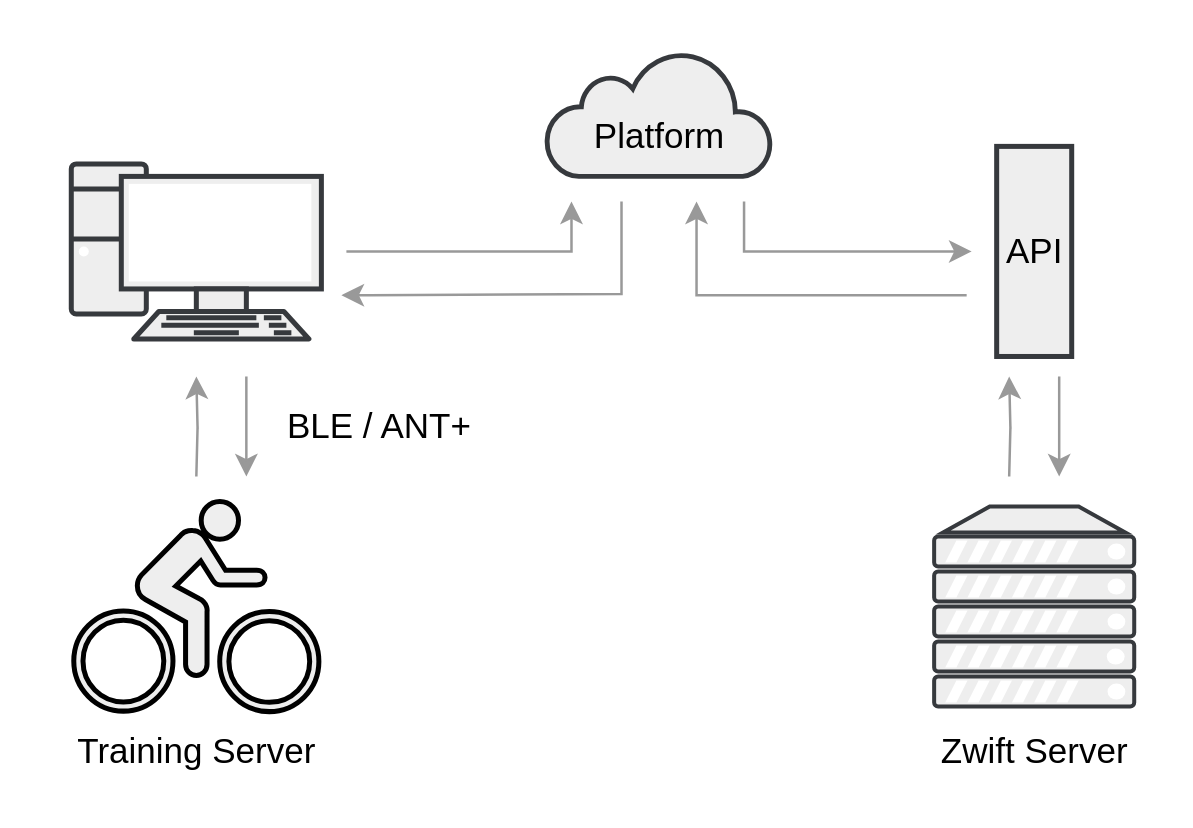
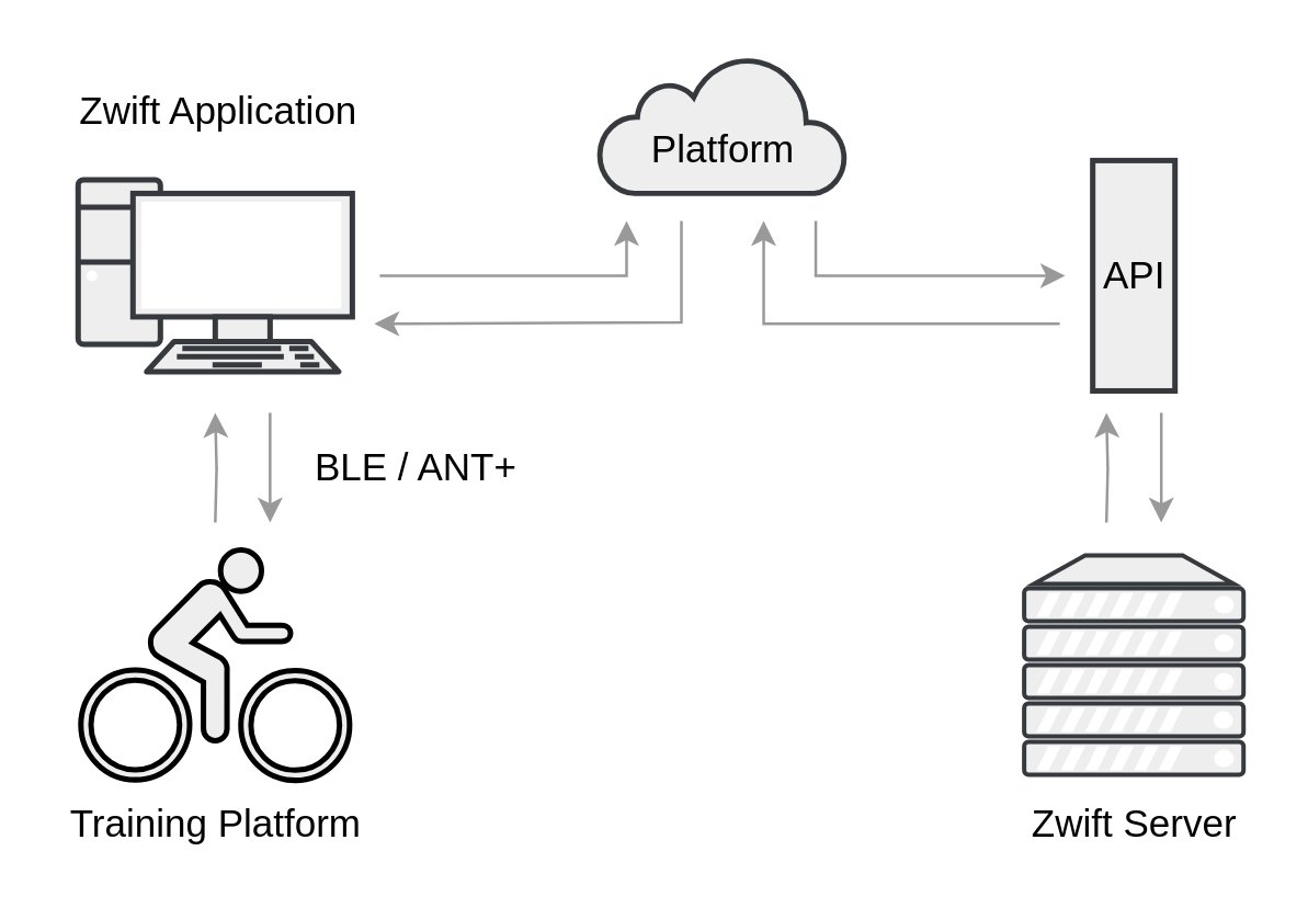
  <mxCell id="0" />
  <mxCell id="1" parent="0" />
  <mxCell id="2" value="" style="verticalAlign=top;verticalLabelPosition=bottom;labelPosition=center;align=center;html=1;outlineConnect=0;gradientDirection=north;strokeWidth=2;shape=mxgraph.networks.server;fillColor=#eeeeee;strokeColor=#36393d;" vertex="1" parent="1"><mxGeometry x="373" y="202" width="80" height="80" as="geometry" /></mxCell>
  <mxCell id="3" style="edgeStyle=orthogonalEdgeStyle;rounded=0;orthogonalLoop=1;jettySize=auto;html=1;startArrow=none;startFill=0;endArrow=classic;endFill=1;strokeColor=#999999;fontColor=#000000;" edge="1" parent="1"><mxGeometry relative="1" as="geometry"><mxPoint x="138" y="100" as="sourcePoint" /><mxPoint x="228" y="80" as="targetPoint" /><Array as="points"><mxPoint x="228" y="100" /><mxPoint x="228" y="80" /></Array></mxGeometry></mxCell>
  <mxCell id="4" value="" style="verticalAlign=top;verticalLabelPosition=bottom;labelPosition=center;align=center;html=1;outlineConnect=0;gradientDirection=north;strokeWidth=2;shape=mxgraph.networks.pc;fillColor=#eeeeee;strokeColor=#36393d;" vertex="1" parent="1"><mxGeometry x="28" y="65" width="100" height="70" as="geometry" /></mxCell>
  <mxCell id="5" style="edgeStyle=orthogonalEdgeStyle;orthogonalLoop=1;jettySize=auto;html=1;startArrow=none;startFill=0;endArrow=classic;endFill=1;strokeColor=#999999;fontColor=#000000;rounded=0;" edge="1" parent="1"><mxGeometry relative="1" as="geometry"><mxPoint x="297" y="80" as="sourcePoint" /><mxPoint x="388" y="100" as="targetPoint" /><Array as="points"><mxPoint x="297" y="100" /></Array></mxGeometry></mxCell>
  <mxCell id="6" value="&lt;font color=&quot;#000000&quot; style=&quot;font-size: 14px&quot;&gt;&lt;br&gt;Platform&lt;/font&gt;" style="html=1;outlineConnect=0;gradientDirection=north;strokeWidth=2;shape=mxgraph.networks.cloud;fillColor=#eeeeee;strokeColor=#36393d;" vertex="1" parent="1"><mxGeometry x="218" y="20" width="90" height="50" as="geometry" /></mxCell>
  <mxCell id="7" style="edgeStyle=orthogonalEdgeStyle;rounded=0;orthogonalLoop=1;jettySize=auto;html=1;fillColor=#eeeeee;strokeColor=#999999;" edge="1" parent="1"><mxGeometry relative="1" as="geometry"><mxPoint x="78" y="190" as="sourcePoint" /><mxPoint x="78" y="150" as="targetPoint" /></mxGeometry></mxCell>
  <mxCell id="8" value="" style="shape=mxgraph.signs.sports.cycling;html=1;pointerEvents=1;fillColor=#eeeeee;verticalLabelPosition=bottom;verticalAlign=top;align=center;strokeWidth=2;" vertex="1" parent="1"><mxGeometry x="29" y="200" width="98" height="84" as="geometry" /></mxCell>
  <mxCell id="9" style="edgeStyle=orthogonalEdgeStyle;rounded=0;orthogonalLoop=1;jettySize=auto;html=1;fillColor=#eeeeee;strokeColor=#999999;startArrow=classic;startFill=1;endArrow=none;endFill=0;" edge="1" parent="1"><mxGeometry relative="1" as="geometry"><mxPoint x="98" y="190" as="sourcePoint" /><mxPoint x="98" y="150" as="targetPoint" /><Array as="points"><mxPoint x="98" y="160" /><mxPoint x="98" y="160" /></Array></mxGeometry></mxCell>
  <mxCell id="10" value="&lt;font style=&quot;font-size: 14px&quot;&gt;BLE / ANT+&lt;/font&gt;" style="text;html=1;align=center;verticalAlign=middle;resizable=0;points=[];autosize=1;" vertex="1" parent="1"><mxGeometry x="109" y="161" width="84" height="18" as="geometry" /></mxCell>
- <mxCell id="11" value="&lt;font style=&quot;font-size: 14px&quot;&gt;Training Server&lt;/font&gt;" style="text;html=1;align=center;verticalAlign=middle;resizable=0;points=[];autosize=1;fontColor=#000000;" vertex="1" parent="1"><mxGeometry x="20" y="291" width="116" height="18" as="geometry" /></mxCell>
+ <mxCell id="11" value="&lt;font style=&quot;font-size: 14px&quot;&gt;Training Platform&lt;/font&gt;" style="text;html=1;align=center;verticalAlign=middle;resizable=0;points=[];autosize=1;fontColor=#000000;" vertex="1" parent="1"><mxGeometry x="20" y="291" width="116" height="18" as="geometry" /></mxCell>
+ <mxCell id="12" value="&lt;font style=&quot;font-size: 14px&quot;&gt;Zwift Application&lt;/font&gt;" style="text;html=1;align=center;verticalAlign=middle;resizable=0;points=[];autosize=1;fontColor=#000000;" vertex="1" parent="1"><mxGeometry x="23" y="31" width="111" height="18" as="geometry" /></mxCell>
  <mxCell id="13" value="" style="rounded=0;whiteSpace=wrap;html=1;strokeColor=#36393d;strokeWidth=2;fillColor=#eeeeee;" vertex="1" parent="1"><mxGeometry x="398" y="58" width="30" height="84" as="geometry" /></mxCell>
  <mxCell id="14" value="&lt;font style=&quot;font-size: 14px&quot;&gt;API&lt;/font&gt;" style="text;html=1;align=center;verticalAlign=middle;resizable=0;points=[];autosize=1;fontColor=#000000;" vertex="1" parent="1"><mxGeometry x="397" y="91" width="32" height="18" as="geometry" /></mxCell>
  <mxCell id="15" value="&lt;font style=&quot;font-size: 14px&quot;&gt;Zwift Server&lt;/font&gt;" style="text;html=1;align=center;verticalAlign=middle;resizable=0;points=[];autosize=1;fontColor=#000000;" vertex="1" parent="1"><mxGeometry x="371" y="291" width="84" height="18" as="geometry" /></mxCell>
  <mxCell id="16" style="edgeStyle=orthogonalEdgeStyle;orthogonalLoop=1;jettySize=auto;html=1;startArrow=classic;startFill=1;endArrow=none;endFill=0;strokeColor=#999999;fontColor=#000000;rounded=0;" edge="1" parent="1"><mxGeometry relative="1" as="geometry"><mxPoint x="278" y="80" as="sourcePoint" /><mxPoint x="386" y="117.5" as="targetPoint" /><Array as="points"><mxPoint x="278" y="80" /><mxPoint x="278" y="118" /></Array></mxGeometry></mxCell>
  <mxCell id="17" style="edgeStyle=orthogonalEdgeStyle;rounded=0;orthogonalLoop=1;jettySize=auto;html=1;startArrow=classic;startFill=1;endArrow=none;endFill=0;strokeColor=#999999;fontColor=#000000;" edge="1" parent="1"><mxGeometry relative="1" as="geometry"><mxPoint x="136" y="117.48" as="sourcePoint" /><mxPoint x="248" y="80" as="targetPoint" /><Array as="points"><mxPoint x="147" y="118" /><mxPoint x="248" y="117" /></Array></mxGeometry></mxCell>
  <mxCell id="18" value="" style="group" vertex="1" connectable="0" parent="1"><mxGeometry x="403" y="150" width="20" height="40.0" as="geometry" /></mxCell>
  <mxCell id="19" style="edgeStyle=orthogonalEdgeStyle;rounded=0;orthogonalLoop=1;jettySize=auto;html=1;fillColor=#eeeeee;strokeColor=#999999;" edge="1" parent="18"><mxGeometry relative="1" as="geometry"><mxPoint y="40.0" as="sourcePoint" /><mxPoint as="targetPoint" /></mxGeometry></mxCell>
  <mxCell id="20" style="edgeStyle=orthogonalEdgeStyle;rounded=0;orthogonalLoop=1;jettySize=auto;html=1;fillColor=#eeeeee;strokeColor=#999999;startArrow=classic;startFill=1;endArrow=none;endFill=0;" edge="1" parent="18"><mxGeometry relative="1" as="geometry"><mxPoint x="20" y="40.0" as="sourcePoint" /><mxPoint x="20" as="targetPoint" /><Array as="points"><mxPoint x="20" y="10" /><mxPoint x="20" y="10" /></Array></mxGeometry></mxCell>
